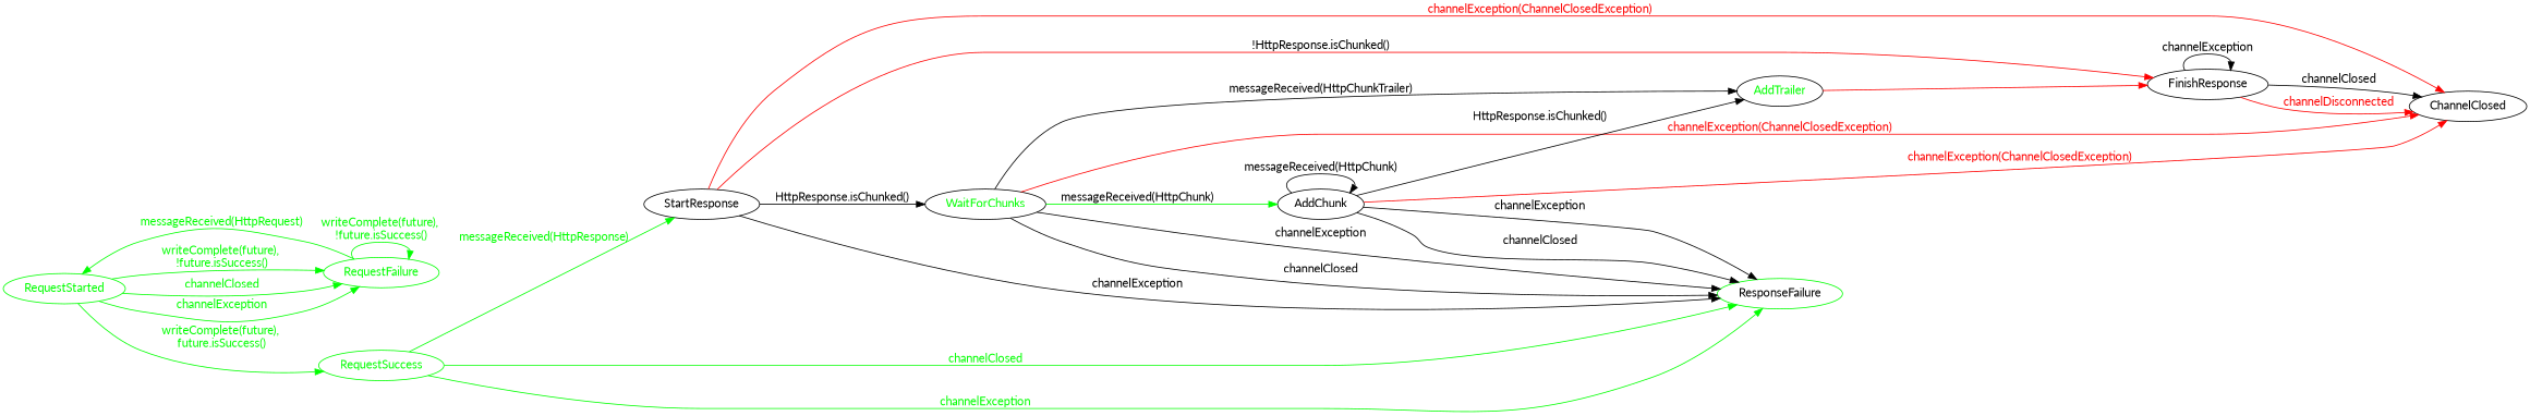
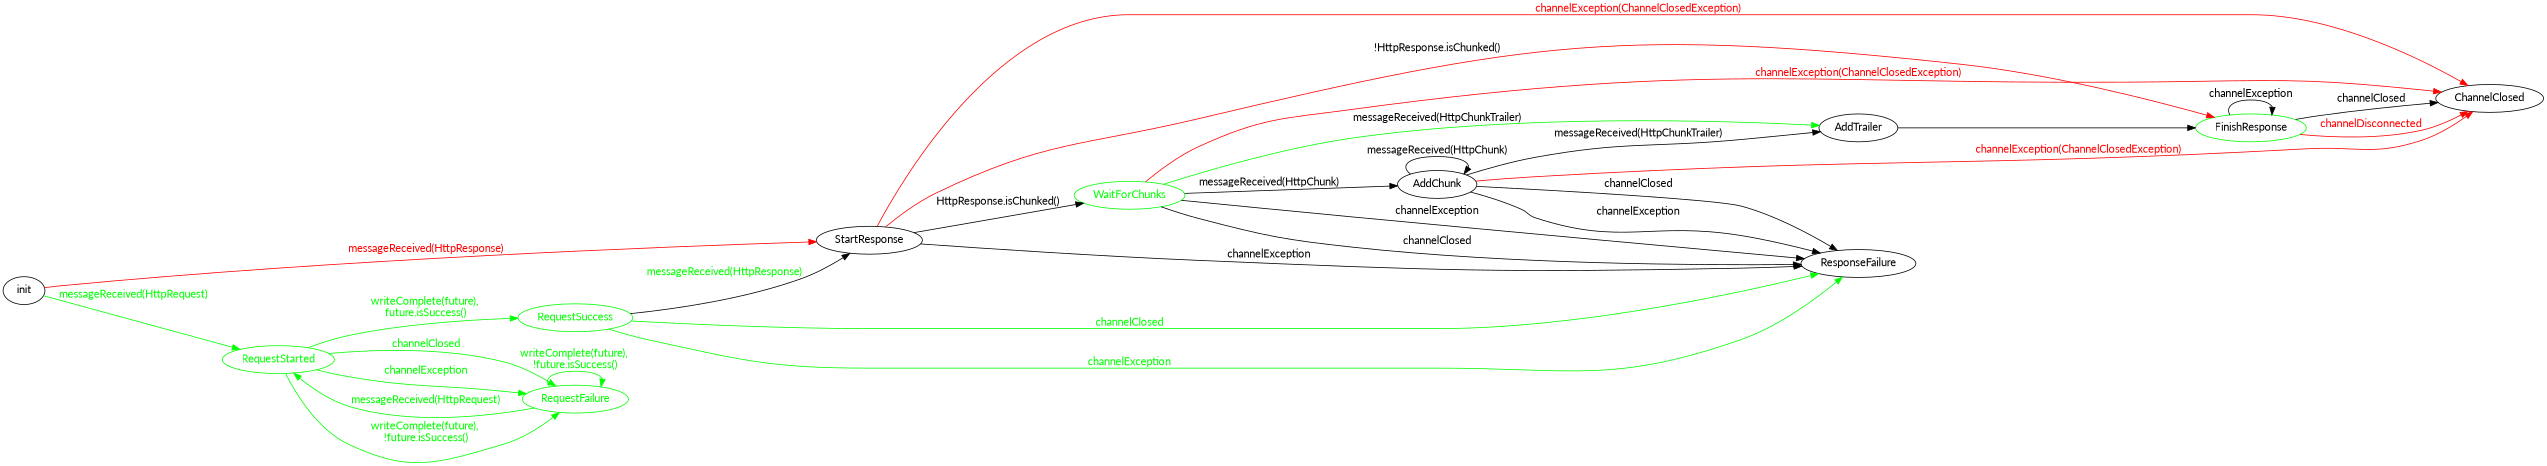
  digraph {
    fontname=Lato
    rankdir=LR
    node [fontname=Lato]
    edge [fontname=Lato]
+   init
    StartResponse
    RequestStarted [color=green fontcolor=green]
-   ResponseFailure [color=green]
-   WaitForChunks [color=black fontcolor=green]
-   FinishResponse
+   ResponseFailure
+   WaitForChunks [color=green fontcolor=green]
+   FinishResponse [color=green]
    ChannelClosed
    RequestFailure [color=green fontcolor=green]
    RequestSuccess [color=green fontcolor=green]
    AddChunk
-   AddTrailer [fontcolor=green]
+   AddTrailer
+   init -> StartResponse [color=red fontcolor=red label="messageReceived(HttpResponse)"]
+   init -> RequestStarted [color=green fontcolor=green label="messageReceived(HttpRequest)"]
    StartResponse -> ResponseFailure [label=channelException]
    StartResponse -> WaitForChunks [label="HttpResponse.isChunked()"]
    StartResponse -> FinishResponse [color=red label="!HttpResponse.isChunked()"]
    StartResponse -> ChannelClosed [color=red fontcolor=red label="channelException(ChannelClosedException)"]
    RequestStarted -> RequestFailure [color=green fontcolor=green label="writeComplete(future), \n!future.isSuccess()"]
    RequestStarted -> RequestFailure [color=green fontcolor=green label=channelClosed]
    RequestStarted -> RequestFailure [color=green fontcolor=green label=channelException]
    RequestStarted -> RequestSuccess [color=green fontcolor=green label="writeComplete(future), \nfuture.isSuccess()"]
    WaitForChunks -> ResponseFailure [label=channelException]
    WaitForChunks -> ResponseFailure [label=channelClosed]
    WaitForChunks -> ChannelClosed [color=red fontcolor=red label="channelException(ChannelClosedException)"]
-   WaitForChunks -> AddChunk [label="messageReceived(HttpChunk)" color=green]
-   WaitForChunks -> AddTrailer [label="messageReceived(HttpChunkTrailer)"]
+   WaitForChunks -> AddChunk [label="messageReceived(HttpChunk)"]
+   WaitForChunks -> AddTrailer [label="messageReceived(HttpChunkTrailer)" color=green]
    FinishResponse -> FinishResponse [label=channelException]
    FinishResponse -> ChannelClosed [label=channelClosed]
    FinishResponse -> ChannelClosed [color=red fontcolor=red label=channelDisconnected]
    RequestFailure -> RequestStarted [color=green fontcolor=green label="messageReceived(HttpRequest)"]
    RequestFailure -> RequestFailure [color=green fontcolor=green label="writeComplete(future), \n!future.isSuccess()"]
-   RequestSuccess -> StartResponse [color=green fontcolor=green label="messageReceived(HttpResponse)"]
+   RequestSuccess -> StartResponse [color=black fontcolor=green label="messageReceived(HttpResponse)"]
    RequestSuccess -> ResponseFailure [color=green fontcolor=green label=channelException]
    RequestSuccess -> ResponseFailure [color=green fontcolor=green label=channelClosed]
    AddChunk -> ResponseFailure [label=channelException]
    AddChunk -> ResponseFailure [label=channelClosed]
    AddChunk -> ChannelClosed [color=red fontcolor=red label="channelException(ChannelClosedException)"]
    AddChunk -> AddChunk [label="messageReceived(HttpChunk)"]
-   AddChunk -> AddTrailer [label="HttpResponse.isChunked()"]
-   AddTrailer -> FinishResponse [color=red]
+   AddChunk -> AddTrailer [label="messageReceived(HttpChunkTrailer)"]
+   AddTrailer -> FinishResponse
  }
